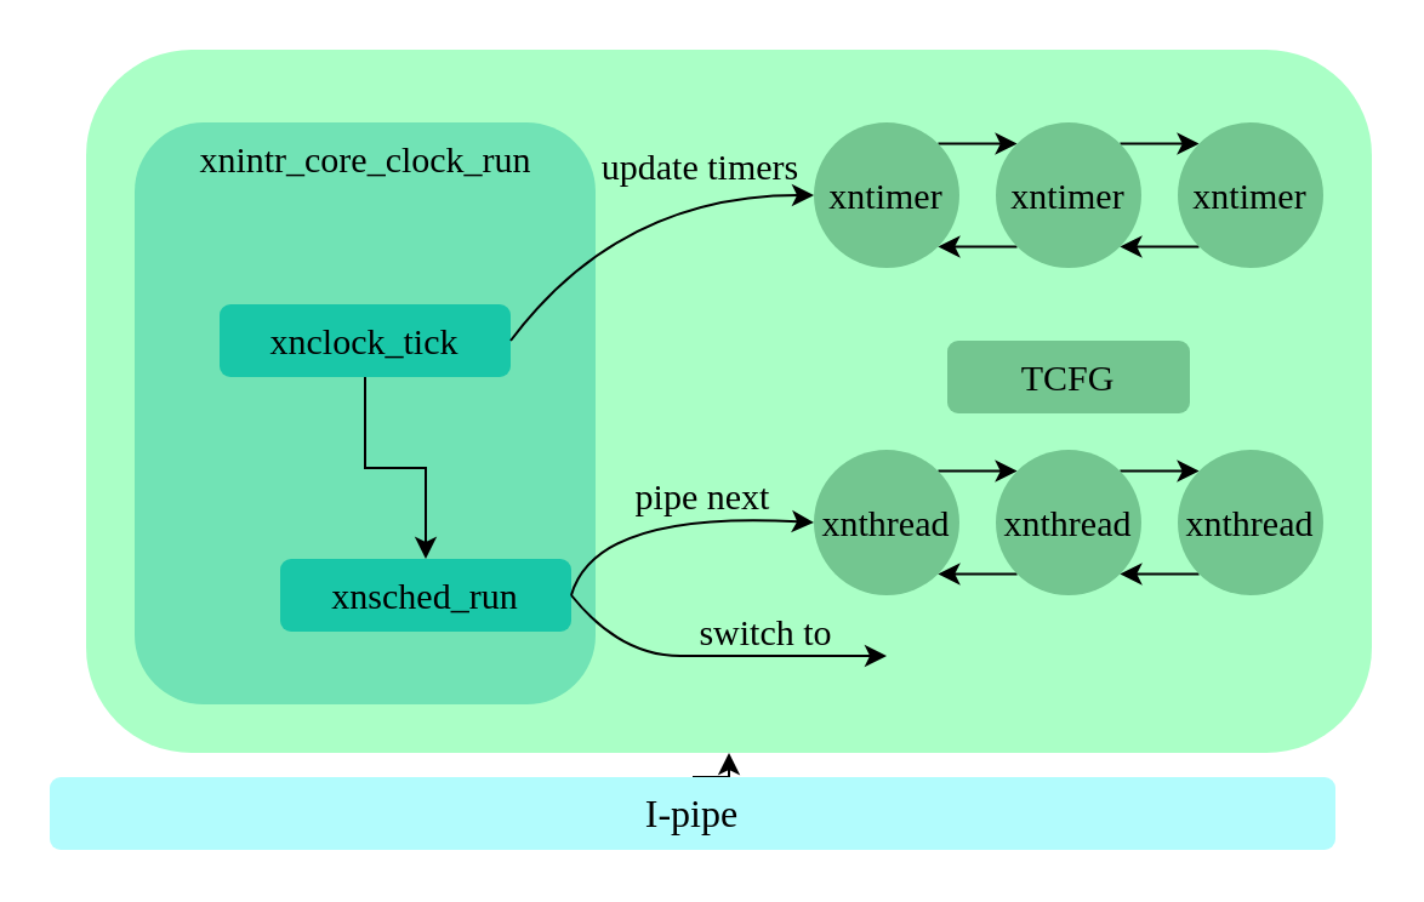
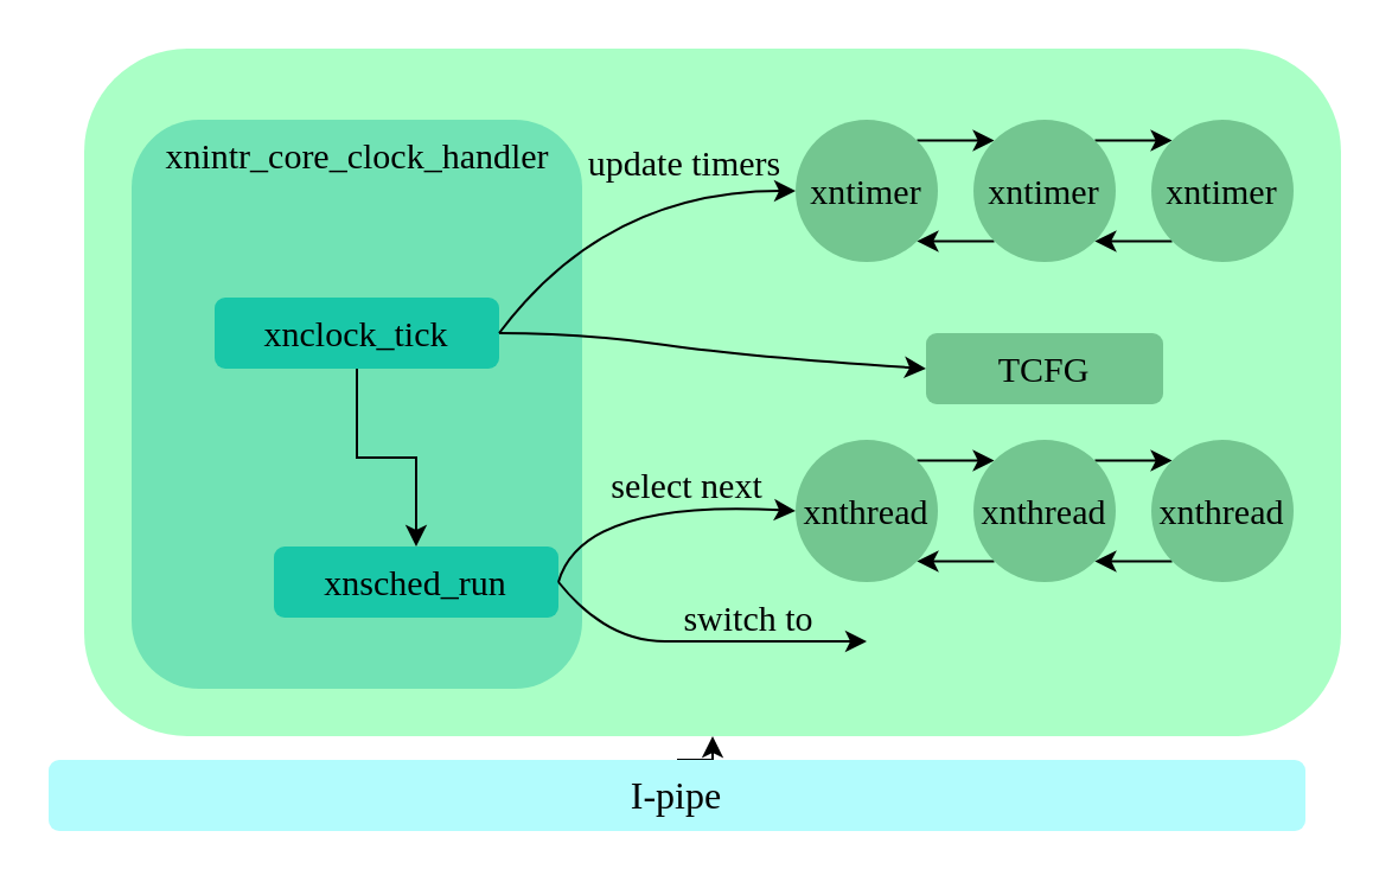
  <mxCell id="0" />
  <mxCell id="1" parent="0" />
  <mxCell id="2" style="edgeStyle=orthogonalEdgeStyle;rounded=0;orthogonalLoop=1;jettySize=auto;html=1;exitX=0.5;exitY=0;exitDx=0;exitDy=0;entryX=0.5;entryY=1;entryDx=0;entryDy=0;fontFamily=Times New Roman;fontSize=15;" edge="1" parent="1" source="3" target="4"><mxGeometry relative="1" as="geometry" /></mxCell>
  <mxCell id="3" value="I-pipe" style="rounded=1;whiteSpace=wrap;html=1;fontFamily=Times New Roman;fontSize=16;fillColor=#B2FCFD;gradientColor=none;fontStyle=0;strokeColor=none;fontColor=#000000;labelBackgroundColor=none;" parent="1" vertex="1"><mxGeometry x="20" y="320" width="530" height="30" as="geometry" /></mxCell>
  <mxCell id="4" value="" style="rounded=1;whiteSpace=wrap;html=1;fontFamily=Times New Roman;fontSize=16;fillColor=#AAFFC6;gradientColor=none;fontStyle=0;strokeColor=none;fontColor=#000000;labelBackgroundColor=none;" parent="1" vertex="1"><mxGeometry x="35" y="20" width="530" height="290" as="geometry" /></mxCell>
  <mxCell id="5" value="" style="rounded=1;whiteSpace=wrap;html=1;fontFamily=Times New Roman;fontSize=15;fillColor=#71E3B5;strokeColor=none;" vertex="1" parent="1"><mxGeometry x="55" y="50" width="190" height="240" as="geometry" /></mxCell>
- <mxCell id="6" value="xnintr_core_clock_run" style="text;html=1;align=center;verticalAlign=middle;resizable=0;points=[];autosize=1;strokeColor=none;fillColor=none;fontSize=15;fontFamily=Times New Roman;" vertex="1" parent="1"><mxGeometry x="55" y="50" width="190" height="30" as="geometry" /></mxCell>
+ <mxCell id="6" value="xnintr_core_clock_handler" style="text;html=1;align=center;verticalAlign=middle;resizable=0;points=[];autosize=1;strokeColor=none;fillColor=none;fontSize=15;fontFamily=Times New Roman;" vertex="1" parent="1"><mxGeometry x="55" y="50" width="190" height="30" as="geometry" /></mxCell>
  <mxCell id="7" style="edgeStyle=orthogonalEdgeStyle;rounded=0;orthogonalLoop=1;jettySize=auto;html=1;exitX=0.5;exitY=1;exitDx=0;exitDy=0;entryX=0.5;entryY=0;entryDx=0;entryDy=0;fontFamily=Times New Roman;fontSize=15;" edge="1" parent="1" source="8" target="9"><mxGeometry relative="1" as="geometry" /></mxCell>
  <mxCell id="8" value="xnclock_tick" style="rounded=1;whiteSpace=wrap;html=1;fontFamily=Times New Roman;fontSize=15;fillColor=#19C7A8;strokeColor=none;" vertex="1" parent="1"><mxGeometry x="90" y="125" width="120" height="30" as="geometry" /></mxCell>
  <mxCell id="9" value="xnsched_run" style="rounded=1;whiteSpace=wrap;html=1;fontFamily=Times New Roman;fontSize=15;fillColor=#19C7A8;strokeColor=none;" vertex="1" parent="1"><mxGeometry x="115" y="230" width="120" height="30" as="geometry" /></mxCell>
  <mxCell id="10" style="edgeStyle=orthogonalEdgeStyle;rounded=0;orthogonalLoop=1;jettySize=auto;html=1;exitX=1;exitY=0;exitDx=0;exitDy=0;entryX=0;entryY=0;entryDx=0;entryDy=0;fontFamily=Times New Roman;fontSize=15;" edge="1" parent="1" source="11" target="14"><mxGeometry relative="1" as="geometry" /></mxCell>
  <mxCell id="11" value="xntimer" style="ellipse;whiteSpace=wrap;html=1;aspect=fixed;fontFamily=Times New Roman;fontSize=15;fillColor=#73C690;strokeColor=none;" vertex="1" parent="1"><mxGeometry x="335" y="50" width="60" height="60" as="geometry" /></mxCell>
  <mxCell id="12" style="edgeStyle=orthogonalEdgeStyle;rounded=0;orthogonalLoop=1;jettySize=auto;html=1;exitX=0;exitY=1;exitDx=0;exitDy=0;entryX=1;entryY=1;entryDx=0;entryDy=0;fontFamily=Times New Roman;fontSize=15;" edge="1" parent="1" source="14" target="11"><mxGeometry relative="1" as="geometry" /></mxCell>
  <mxCell id="13" style="edgeStyle=orthogonalEdgeStyle;rounded=0;orthogonalLoop=1;jettySize=auto;html=1;exitX=1;exitY=0;exitDx=0;exitDy=0;entryX=0;entryY=0;entryDx=0;entryDy=0;fontFamily=Times New Roman;fontSize=15;" edge="1" parent="1" source="14" target="16"><mxGeometry relative="1" as="geometry" /></mxCell>
  <mxCell id="14" value="xntimer" style="ellipse;whiteSpace=wrap;html=1;aspect=fixed;fontFamily=Times New Roman;fontSize=15;fillColor=#73C690;strokeColor=none;" vertex="1" parent="1"><mxGeometry x="410" y="50" width="60" height="60" as="geometry" /></mxCell>
  <mxCell id="15" style="edgeStyle=orthogonalEdgeStyle;rounded=0;orthogonalLoop=1;jettySize=auto;html=1;exitX=0;exitY=1;exitDx=0;exitDy=0;entryX=1;entryY=1;entryDx=0;entryDy=0;fontFamily=Times New Roman;fontSize=15;" edge="1" parent="1" source="16" target="14"><mxGeometry relative="1" as="geometry" /></mxCell>
  <mxCell id="16" value="xntimer" style="ellipse;whiteSpace=wrap;html=1;aspect=fixed;fontFamily=Times New Roman;fontSize=15;fillColor=#73C690;strokeColor=none;" vertex="1" parent="1"><mxGeometry x="485" y="50" width="60" height="60" as="geometry" /></mxCell>
  <mxCell id="17" value="" style="curved=1;endArrow=classic;html=1;rounded=0;fontFamily=Times New Roman;fontSize=15;exitX=1;exitY=0.5;exitDx=0;exitDy=0;entryX=0;entryY=0.5;entryDx=0;entryDy=0;" edge="1" parent="1" source="8" target="11"><mxGeometry width="50" height="50" relative="1" as="geometry"><mxPoint x="205" y="80" as="sourcePoint" /><mxPoint x="255" y="30" as="targetPoint" /><Array as="points"><mxPoint x="255" y="80" /></Array></mxGeometry></mxCell>
  <mxCell id="18" value="update timers" style="text;html=1;align=center;verticalAlign=middle;resizable=0;points=[];autosize=1;strokeColor=none;fillColor=none;fontSize=15;fontFamily=Times New Roman;" vertex="1" parent="1"><mxGeometry x="238" y="53" width="100" height="30" as="geometry" /></mxCell>
  <mxCell id="19" value="TCFG" style="whiteSpace=wrap;html=1;fontFamily=Times New Roman;fontSize=15;fillColor=#73C690;strokeColor=none;rounded=1;" vertex="1" parent="1"><mxGeometry x="390" y="140" width="100" height="30" as="geometry" /></mxCell>
+ <mxCell id="20" value="" style="curved=1;endArrow=classic;html=1;rounded=0;fontFamily=Times New Roman;fontSize=15;exitX=1;exitY=0.5;exitDx=0;exitDy=0;entryX=0;entryY=0.5;entryDx=0;entryDy=0;" edge="1" parent="1" source="8" target="19"><mxGeometry width="50" height="50" relative="1" as="geometry"><mxPoint x="215" y="100" as="sourcePoint" /><mxPoint x="145" y="70" as="targetPoint" /><Array as="points"><mxPoint x="245" y="140" /><mxPoint x="315" y="150" /></Array></mxGeometry></mxCell>
  <mxCell id="21" style="edgeStyle=orthogonalEdgeStyle;rounded=0;orthogonalLoop=1;jettySize=auto;html=1;exitX=1;exitY=0;exitDx=0;exitDy=0;entryX=0;entryY=0;entryDx=0;entryDy=0;fontFamily=Times New Roman;fontSize=15;" edge="1" parent="1" source="22" target="25"><mxGeometry relative="1" as="geometry" /></mxCell>
  <mxCell id="22" value="xnthread" style="ellipse;whiteSpace=wrap;html=1;aspect=fixed;fontFamily=Times New Roman;fontSize=15;fillColor=#73C690;strokeColor=none;" vertex="1" parent="1"><mxGeometry x="335" y="185" width="60" height="60" as="geometry" /></mxCell>
  <mxCell id="23" style="edgeStyle=orthogonalEdgeStyle;rounded=0;orthogonalLoop=1;jettySize=auto;html=1;exitX=0;exitY=1;exitDx=0;exitDy=0;entryX=1;entryY=1;entryDx=0;entryDy=0;fontFamily=Times New Roman;fontSize=15;" edge="1" parent="1" source="25" target="22"><mxGeometry relative="1" as="geometry" /></mxCell>
  <mxCell id="24" style="edgeStyle=orthogonalEdgeStyle;rounded=0;orthogonalLoop=1;jettySize=auto;html=1;exitX=1;exitY=0;exitDx=0;exitDy=0;entryX=0;entryY=0;entryDx=0;entryDy=0;fontFamily=Times New Roman;fontSize=15;" edge="1" parent="1" source="25" target="27"><mxGeometry relative="1" as="geometry" /></mxCell>
  <mxCell id="25" value="xnthread" style="ellipse;whiteSpace=wrap;html=1;aspect=fixed;fontFamily=Times New Roman;fontSize=15;fillColor=#73C690;strokeColor=none;" vertex="1" parent="1"><mxGeometry x="410" y="185" width="60" height="60" as="geometry" /></mxCell>
  <mxCell id="26" style="edgeStyle=orthogonalEdgeStyle;rounded=0;orthogonalLoop=1;jettySize=auto;html=1;exitX=0;exitY=1;exitDx=0;exitDy=0;entryX=1;entryY=1;entryDx=0;entryDy=0;fontFamily=Times New Roman;fontSize=15;" edge="1" parent="1" source="27" target="25"><mxGeometry relative="1" as="geometry" /></mxCell>
  <mxCell id="27" value="xnthread" style="ellipse;whiteSpace=wrap;html=1;aspect=fixed;fontFamily=Times New Roman;fontSize=15;fillColor=#73C690;strokeColor=none;" vertex="1" parent="1"><mxGeometry x="485" y="185" width="60" height="60" as="geometry" /></mxCell>
  <mxCell id="28" value="" style="curved=1;endArrow=classic;html=1;rounded=0;fontFamily=Times New Roman;fontSize=15;exitX=1;exitY=0.5;exitDx=0;exitDy=0;entryX=0;entryY=0.5;entryDx=0;entryDy=0;" edge="1" parent="1" source="9" target="22"><mxGeometry width="50" height="50" relative="1" as="geometry"><mxPoint x="305" y="240" as="sourcePoint" /><mxPoint x="355" y="190" as="targetPoint" /><Array as="points"><mxPoint x="245" y="210" /></Array></mxGeometry></mxCell>
- <mxCell id="29" value="pipe next" style="text;html=1;align=center;verticalAlign=middle;resizable=0;points=[];autosize=1;strokeColor=none;fillColor=none;fontSize=15;fontFamily=Times New Roman;" vertex="1" parent="1"><mxGeometry x="244" y="189" width="90" height="30" as="geometry" /></mxCell>
+ <mxCell id="29" value="select next" style="text;html=1;align=center;verticalAlign=middle;resizable=0;points=[];autosize=1;strokeColor=none;fillColor=none;fontSize=15;fontFamily=Times New Roman;" vertex="1" parent="1"><mxGeometry x="244" y="189" width="90" height="30" as="geometry" /></mxCell>
  <mxCell id="30" value="" style="curved=1;endArrow=classic;html=1;rounded=0;fontFamily=Times New Roman;fontSize=15;exitX=1;exitY=0.5;exitDx=0;exitDy=0;" edge="1" parent="1" source="9"><mxGeometry width="50" height="50" relative="1" as="geometry"><mxPoint x="305" y="270" as="sourcePoint" /><mxPoint x="365" y="270" as="targetPoint" /><Array as="points"><mxPoint x="255" y="270" /><mxPoint x="305" y="270" /></Array></mxGeometry></mxCell>
  <mxCell id="31" value="switch to" style="text;html=1;align=center;verticalAlign=middle;resizable=0;points=[];autosize=1;strokeColor=none;fillColor=none;fontSize=15;fontFamily=Times New Roman;" vertex="1" parent="1"><mxGeometry x="275" y="245" width="80" height="30" as="geometry" /></mxCell>
